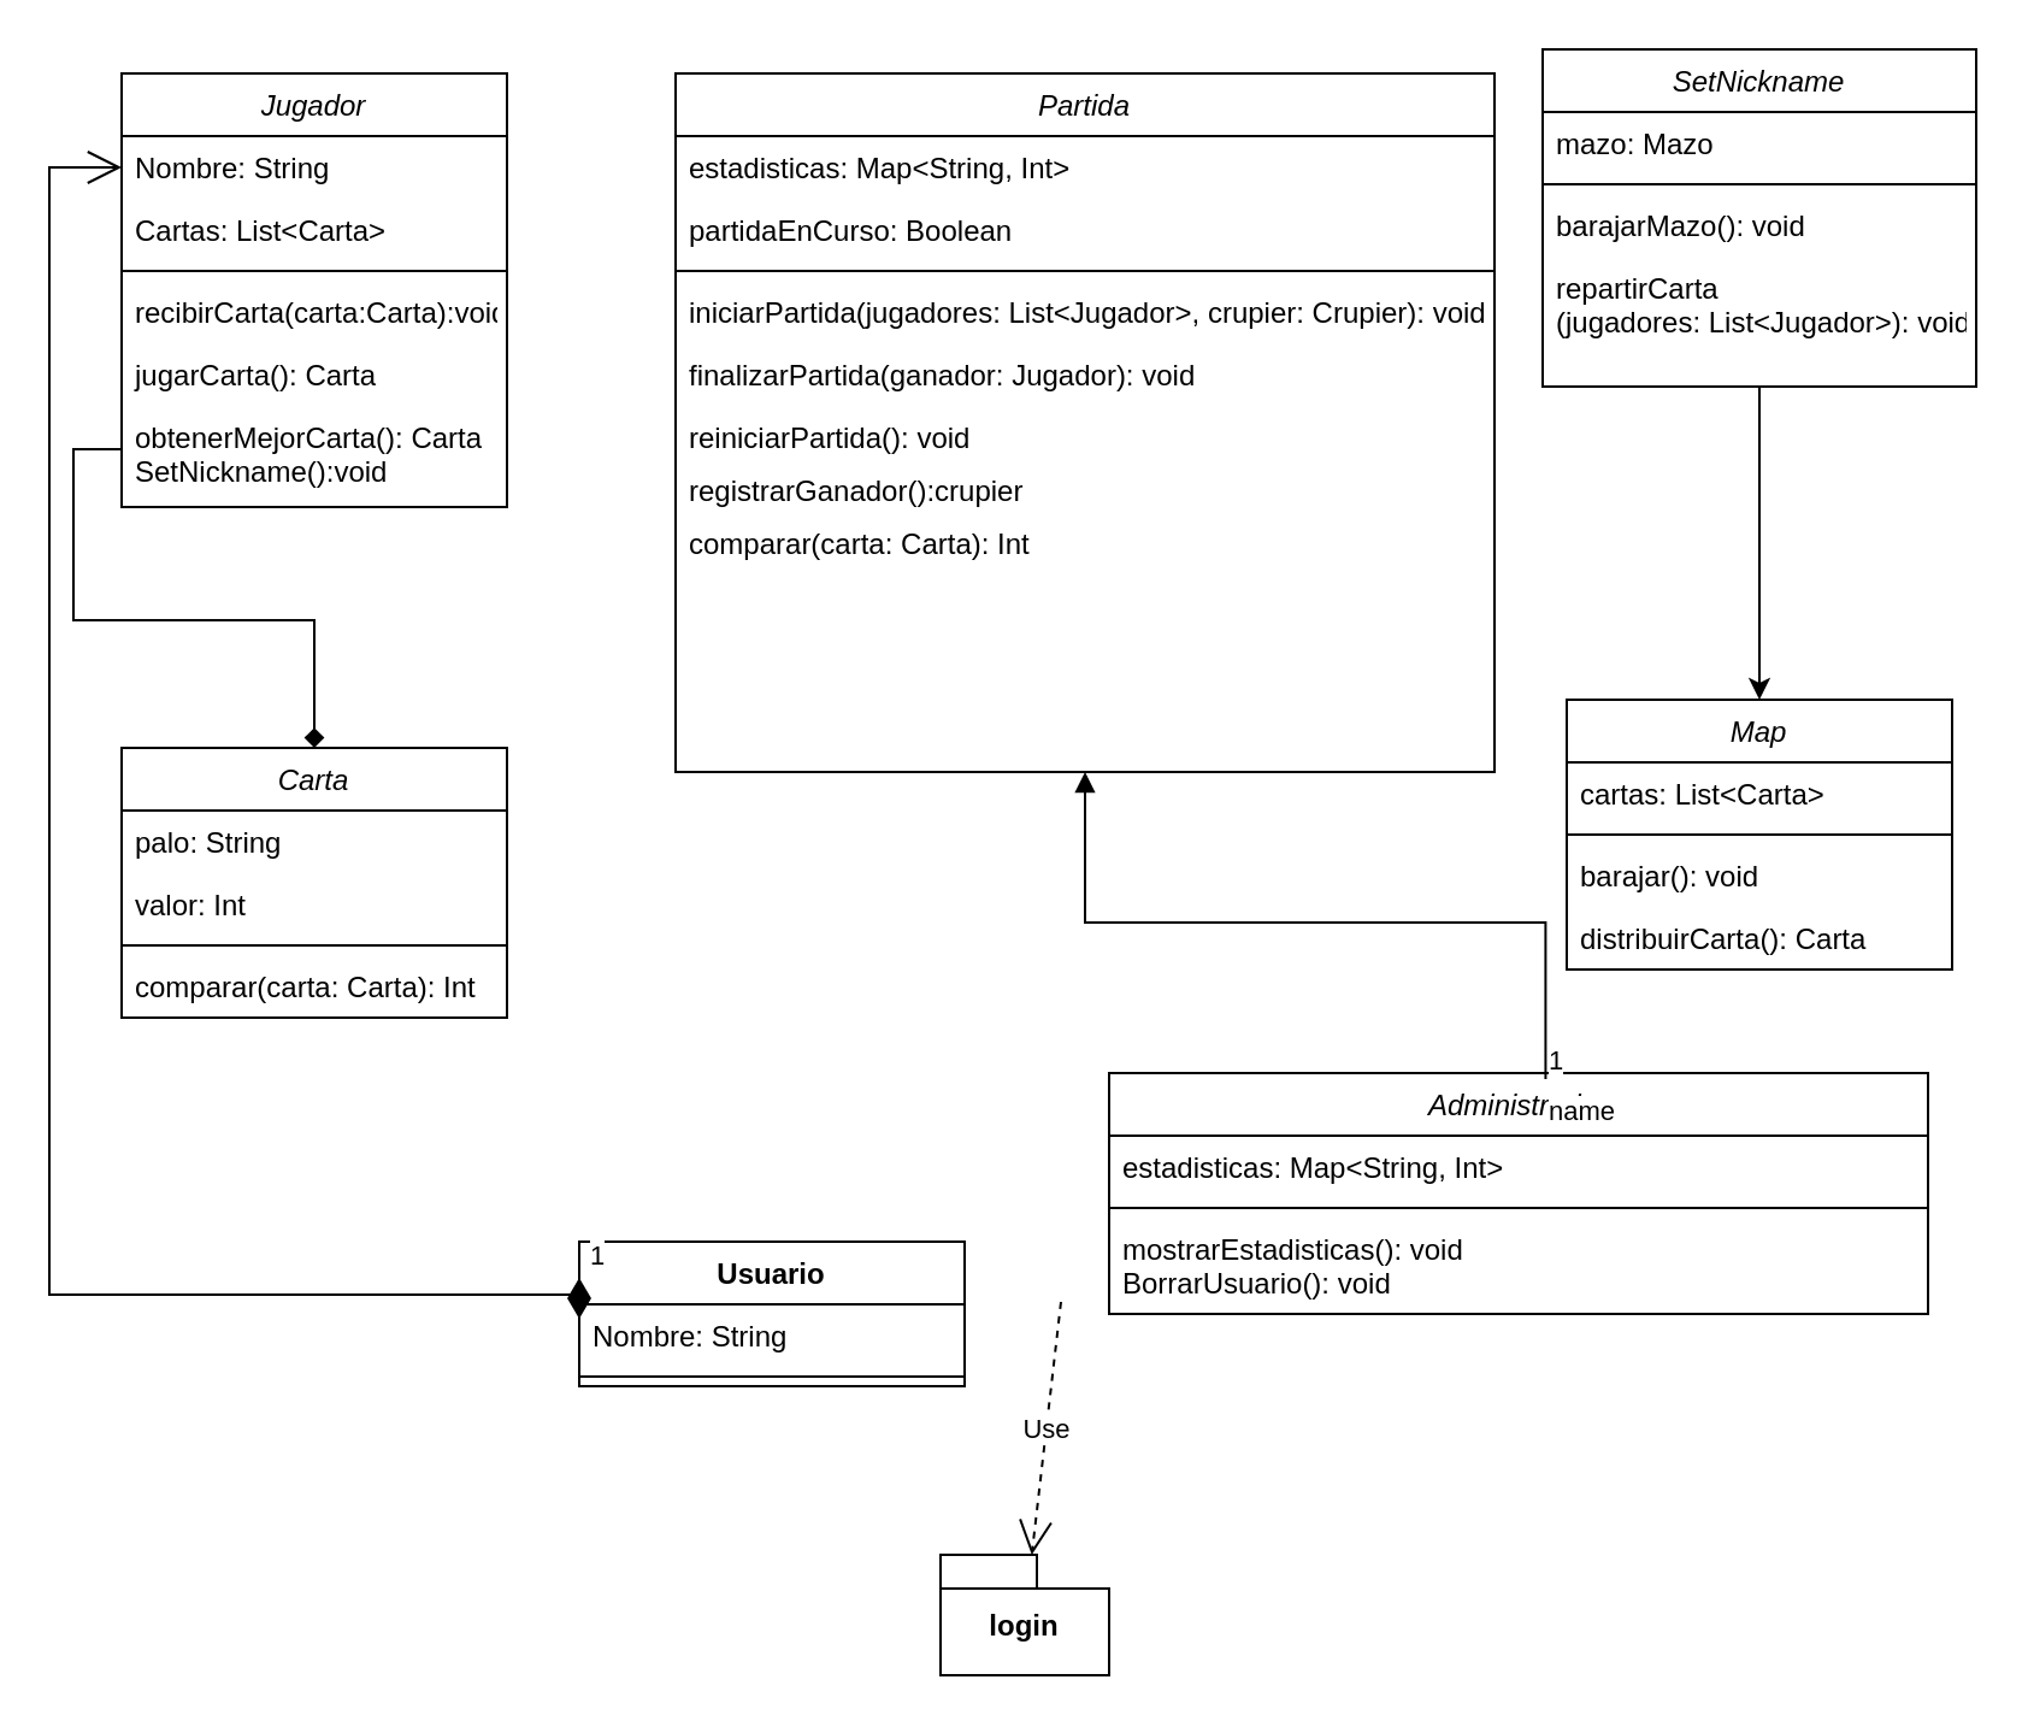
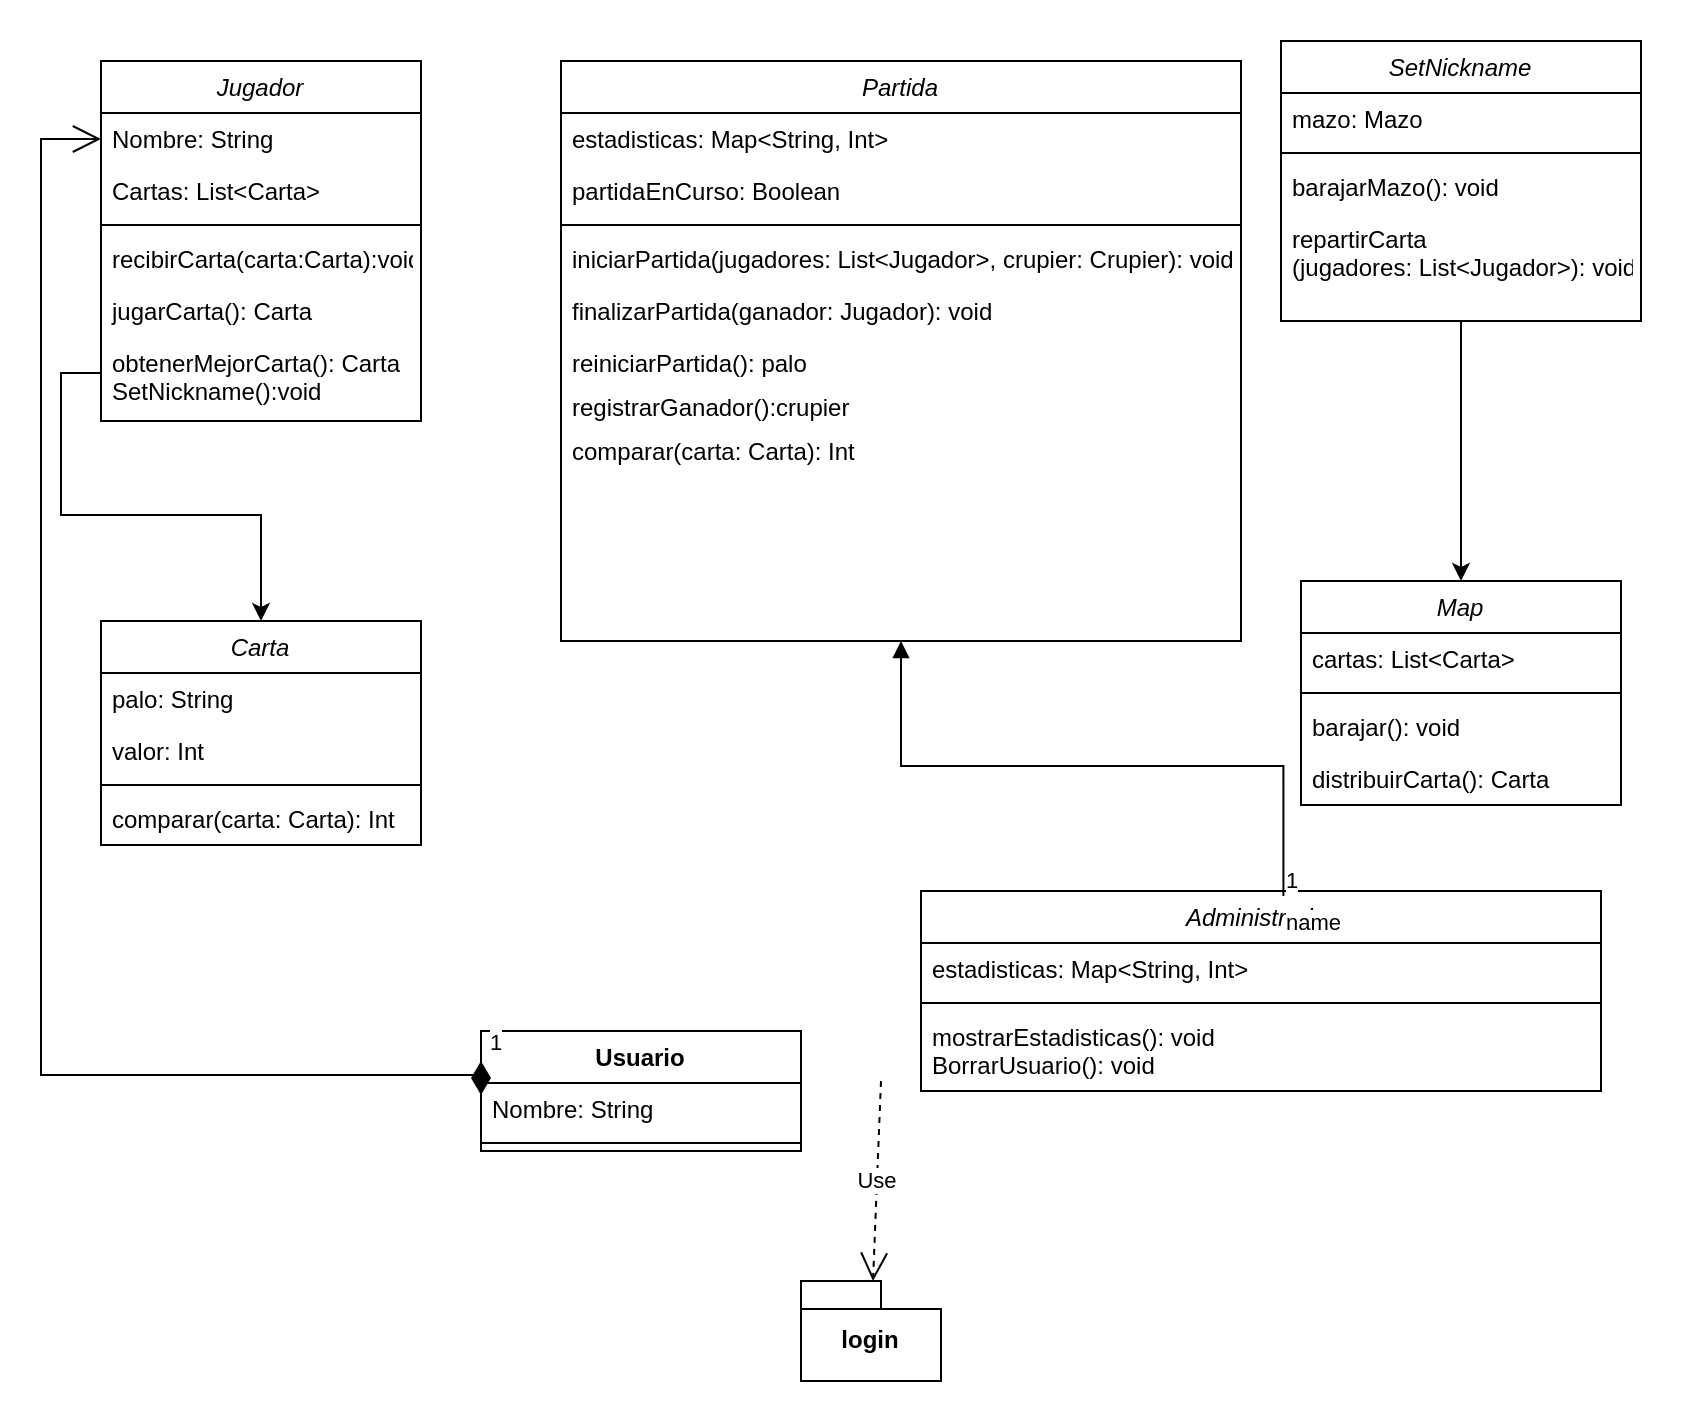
  <mxCell id="0" />
  <mxCell id="1" parent="0" />
  <mxCell id="2" value="Jugador" style="swimlane;fontStyle=2;align=center;verticalAlign=top;childLayout=stackLayout;horizontal=1;startSize=26;horizontalStack=0;resizeParent=1;resizeLast=0;collapsible=1;marginBottom=0;rounded=0;shadow=0;strokeWidth=1;" parent="1" vertex="1"><mxGeometry x="50" y="30" width="160" height="180" as="geometry"><mxRectangle x="230" y="140" width="160" height="26" as="alternateBounds" /></mxGeometry></mxCell>
  <mxCell id="3" value="Nombre: String" style="text;align=left;verticalAlign=top;spacingLeft=4;spacingRight=4;overflow=hidden;rotatable=0;points=[[0,0.5],[1,0.5]];portConstraint=eastwest;" parent="2" vertex="1"><mxGeometry y="26" width="160" height="26" as="geometry" /></mxCell>
  <mxCell id="4" value="Cartas: List&lt;Carta&gt;" style="text;align=left;verticalAlign=top;spacingLeft=4;spacingRight=4;overflow=hidden;rotatable=0;points=[[0,0.5],[1,0.5]];portConstraint=eastwest;rounded=0;shadow=0;html=0;" parent="2" vertex="1"><mxGeometry y="52" width="160" height="26" as="geometry" /></mxCell>
  <mxCell id="5" value="" style="line;html=1;strokeWidth=1;align=left;verticalAlign=middle;spacingTop=-1;spacingLeft=3;spacingRight=3;rotatable=0;labelPosition=right;points=[];portConstraint=eastwest;" parent="2" vertex="1"><mxGeometry y="78" width="160" height="8" as="geometry" /></mxCell>
  <mxCell id="6" value="recibirCarta(carta:Carta):void" style="text;align=left;verticalAlign=top;spacingLeft=4;spacingRight=4;overflow=hidden;rotatable=0;points=[[0,0.5],[1,0.5]];portConstraint=eastwest;" parent="2" vertex="1"><mxGeometry y="86" width="160" height="26" as="geometry" /></mxCell>
  <mxCell id="7" value="jugarCarta(): Carta" style="text;align=left;verticalAlign=top;spacingLeft=4;spacingRight=4;overflow=hidden;rotatable=0;points=[[0,0.5],[1,0.5]];portConstraint=eastwest;" vertex="1" parent="2"><mxGeometry y="112" width="160" height="26" as="geometry" /></mxCell>
  <mxCell id="8" value="obtenerMejorCarta(): Carta&#10;SetNickname():void" style="text;align=left;verticalAlign=top;spacingLeft=4;spacingRight=4;overflow=hidden;rotatable=0;points=[[0,0.5],[1,0.5]];portConstraint=eastwest;" vertex="1" parent="2"><mxGeometry y="138" width="160" height="36" as="geometry" /></mxCell>
  <mxCell id="9" style="edgeStyle=orthogonalEdgeStyle;rounded=0;orthogonalLoop=1;jettySize=auto;html=1;entryX=0.5;entryY=0;entryDx=0;entryDy=0;" edge="1" parent="1" source="10" target="24"><mxGeometry relative="1" as="geometry" /></mxCell>
  <mxCell id="10" value="SetNickname" style="swimlane;fontStyle=2;align=center;verticalAlign=top;childLayout=stackLayout;horizontal=1;startSize=26;horizontalStack=0;resizeParent=1;resizeLast=0;collapsible=1;marginBottom=0;rounded=0;shadow=0;strokeWidth=1;" vertex="1" parent="1"><mxGeometry x="640" y="20" width="180" height="140" as="geometry"><mxRectangle x="230" y="140" width="160" height="26" as="alternateBounds" /></mxGeometry></mxCell>
  <mxCell id="11" value="mazo: Mazo" style="text;align=left;verticalAlign=top;spacingLeft=4;spacingRight=4;overflow=hidden;rotatable=0;points=[[0,0.5],[1,0.5]];portConstraint=eastwest;" vertex="1" parent="10"><mxGeometry y="26" width="180" height="26" as="geometry" /></mxCell>
  <mxCell id="12" value="" style="line;html=1;strokeWidth=1;align=left;verticalAlign=middle;spacingTop=-1;spacingLeft=3;spacingRight=3;rotatable=0;labelPosition=right;points=[];portConstraint=eastwest;" vertex="1" parent="10"><mxGeometry y="52" width="180" height="8" as="geometry" /></mxCell>
  <mxCell id="13" value="barajarMazo(): void" style="text;align=left;verticalAlign=top;spacingLeft=4;spacingRight=4;overflow=hidden;rotatable=0;points=[[0,0.5],[1,0.5]];portConstraint=eastwest;" vertex="1" parent="10"><mxGeometry y="60" width="180" height="26" as="geometry" /></mxCell>
  <mxCell id="14" value="repartirCarta&#10;(jugadores: List&lt;Jugador&gt;): void" style="text;align=left;verticalAlign=top;spacingLeft=4;spacingRight=4;overflow=hidden;rotatable=0;points=[[0,0.5],[1,0.5]];portConstraint=eastwest;" vertex="1" parent="10"><mxGeometry y="86" width="180" height="44" as="geometry" /></mxCell>
  <mxCell id="15" value="Partida" style="swimlane;fontStyle=2;align=center;verticalAlign=top;childLayout=stackLayout;horizontal=1;startSize=26;horizontalStack=0;resizeParent=1;resizeLast=0;collapsible=1;marginBottom=0;rounded=0;shadow=0;strokeWidth=1;" vertex="1" parent="1"><mxGeometry x="280" y="30" width="340" height="290" as="geometry"><mxRectangle x="230" y="140" width="160" height="26" as="alternateBounds" /></mxGeometry></mxCell>
  <mxCell id="16" value="estadisticas: Map&lt;String, Int&gt;" style="text;align=left;verticalAlign=top;spacingLeft=4;spacingRight=4;overflow=hidden;rotatable=0;points=[[0,0.5],[1,0.5]];portConstraint=eastwest;" vertex="1" parent="15"><mxGeometry y="26" width="340" height="26" as="geometry" /></mxCell>
  <mxCell id="17" value="partidaEnCurso: Boolean" style="text;align=left;verticalAlign=top;spacingLeft=4;spacingRight=4;overflow=hidden;rotatable=0;points=[[0,0.5],[1,0.5]];portConstraint=eastwest;rounded=0;shadow=0;html=0;" vertex="1" parent="15"><mxGeometry y="52" width="340" height="26" as="geometry" /></mxCell>
  <mxCell id="18" value="" style="line;html=1;strokeWidth=1;align=left;verticalAlign=middle;spacingTop=-1;spacingLeft=3;spacingRight=3;rotatable=0;labelPosition=right;points=[];portConstraint=eastwest;" vertex="1" parent="15"><mxGeometry y="78" width="340" height="8" as="geometry" /></mxCell>
  <mxCell id="19" value="iniciarPartida(jugadores: List&lt;Jugador&gt;, crupier: Crupier): void&#10;" style="text;align=left;verticalAlign=top;spacingLeft=4;spacingRight=4;overflow=hidden;rotatable=0;points=[[0,0.5],[1,0.5]];portConstraint=eastwest;" vertex="1" parent="15"><mxGeometry y="86" width="340" height="26" as="geometry" /></mxCell>
  <mxCell id="20" value="finalizarPartida(ganador: Jugador): void" style="text;align=left;verticalAlign=top;spacingLeft=4;spacingRight=4;overflow=hidden;rotatable=0;points=[[0,0.5],[1,0.5]];portConstraint=eastwest;" vertex="1" parent="15"><mxGeometry y="112" width="340" height="26" as="geometry" /></mxCell>
- <mxCell id="21" value="reiniciarPartida(): void" style="text;align=left;verticalAlign=top;spacingLeft=4;spacingRight=4;overflow=hidden;rotatable=0;points=[[0,0.5],[1,0.5]];portConstraint=eastwest;" vertex="1" parent="15"><mxGeometry y="138" width="340" height="22" as="geometry" /></mxCell>
+ <mxCell id="21" value="reiniciarPartida(): palo" style="text;align=left;verticalAlign=top;spacingLeft=4;spacingRight=4;overflow=hidden;rotatable=0;points=[[0,0.5],[1,0.5]];portConstraint=eastwest;" vertex="1" parent="15"><mxGeometry y="138" width="340" height="22" as="geometry" /></mxCell>
  <mxCell id="22" value="registrarGanador():crupier" style="text;align=left;verticalAlign=top;spacingLeft=4;spacingRight=4;overflow=hidden;rotatable=0;points=[[0,0.5],[1,0.5]];portConstraint=eastwest;" vertex="1" parent="15"><mxGeometry y="160" width="340" height="22" as="geometry" /></mxCell>
  <mxCell id="23" value="comparar(carta: Carta): Int" style="text;align=left;verticalAlign=top;spacingLeft=4;spacingRight=4;overflow=hidden;rotatable=0;points=[[0,0.5],[1,0.5]];portConstraint=eastwest;" vertex="1" parent="15"><mxGeometry y="182" width="340" height="26" as="geometry" /></mxCell>
  <mxCell id="24" value="Map" style="swimlane;fontStyle=2;align=center;verticalAlign=top;childLayout=stackLayout;horizontal=1;startSize=26;horizontalStack=0;resizeParent=1;resizeLast=0;collapsible=1;marginBottom=0;rounded=0;shadow=0;strokeWidth=1;" vertex="1" parent="1"><mxGeometry x="650" y="290" width="160" height="112" as="geometry"><mxRectangle x="230" y="140" width="160" height="26" as="alternateBounds" /></mxGeometry></mxCell>
  <mxCell id="25" value="cartas: List&lt;Carta&gt;" style="text;align=left;verticalAlign=top;spacingLeft=4;spacingRight=4;overflow=hidden;rotatable=0;points=[[0,0.5],[1,0.5]];portConstraint=eastwest;" vertex="1" parent="24"><mxGeometry y="26" width="160" height="26" as="geometry" /></mxCell>
  <mxCell id="26" value="" style="line;html=1;strokeWidth=1;align=left;verticalAlign=middle;spacingTop=-1;spacingLeft=3;spacingRight=3;rotatable=0;labelPosition=right;points=[];portConstraint=eastwest;" vertex="1" parent="24"><mxGeometry y="52" width="160" height="8" as="geometry" /></mxCell>
  <mxCell id="27" value="barajar(): void" style="text;align=left;verticalAlign=top;spacingLeft=4;spacingRight=4;overflow=hidden;rotatable=0;points=[[0,0.5],[1,0.5]];portConstraint=eastwest;" vertex="1" parent="24"><mxGeometry y="60" width="160" height="26" as="geometry" /></mxCell>
  <mxCell id="28" value="distribuirCarta(): Carta" style="text;align=left;verticalAlign=top;spacingLeft=4;spacingRight=4;overflow=hidden;rotatable=0;points=[[0,0.5],[1,0.5]];portConstraint=eastwest;" vertex="1" parent="24"><mxGeometry y="86" width="160" height="26" as="geometry" /></mxCell>
  <mxCell id="29" value="Carta" style="swimlane;fontStyle=2;align=center;verticalAlign=top;childLayout=stackLayout;horizontal=1;startSize=26;horizontalStack=0;resizeParent=1;resizeLast=0;collapsible=1;marginBottom=0;rounded=0;shadow=0;strokeWidth=1;" vertex="1" parent="1"><mxGeometry x="50" y="310" width="160" height="112" as="geometry"><mxRectangle x="230" y="140" width="160" height="26" as="alternateBounds" /></mxGeometry></mxCell>
  <mxCell id="30" value="palo: String" style="text;align=left;verticalAlign=top;spacingLeft=4;spacingRight=4;overflow=hidden;rotatable=0;points=[[0,0.5],[1,0.5]];portConstraint=eastwest;" vertex="1" parent="29"><mxGeometry y="26" width="160" height="26" as="geometry" /></mxCell>
  <mxCell id="31" value="valor: Int" style="text;align=left;verticalAlign=top;spacingLeft=4;spacingRight=4;overflow=hidden;rotatable=0;points=[[0,0.5],[1,0.5]];portConstraint=eastwest;rounded=0;shadow=0;html=0;" vertex="1" parent="29"><mxGeometry y="52" width="160" height="26" as="geometry" /></mxCell>
  <mxCell id="32" value="" style="line;html=1;strokeWidth=1;align=left;verticalAlign=middle;spacingTop=-1;spacingLeft=3;spacingRight=3;rotatable=0;labelPosition=right;points=[];portConstraint=eastwest;" vertex="1" parent="29"><mxGeometry y="78" width="160" height="8" as="geometry" /></mxCell>
  <mxCell id="33" value="comparar(carta: Carta): Int" style="text;align=left;verticalAlign=top;spacingLeft=4;spacingRight=4;overflow=hidden;rotatable=0;points=[[0,0.5],[1,0.5]];portConstraint=eastwest;" vertex="1" parent="29"><mxGeometry y="86" width="160" height="26" as="geometry" /></mxCell>
- <mxCell id="34" style="edgeStyle=orthogonalEdgeStyle;rounded=0;orthogonalLoop=1;jettySize=auto;html=1;entryX=0.5;entryY=0;entryDx=0;entryDy=0;endArrow=diamond;" edge="1" parent="1" source="8" target="29"><mxGeometry relative="1" as="geometry" /></mxCell>
+ <mxCell id="34" style="edgeStyle=orthogonalEdgeStyle;rounded=0;orthogonalLoop=1;jettySize=auto;html=1;entryX=0.5;entryY=0;entryDx=0;entryDy=0;" edge="1" parent="1" source="8" target="29"><mxGeometry relative="1" as="geometry" /></mxCell>
  <mxCell id="35" value="Administrador" style="swimlane;fontStyle=2;align=center;verticalAlign=top;childLayout=stackLayout;horizontal=1;startSize=26;horizontalStack=0;resizeParent=1;resizeLast=0;collapsible=1;marginBottom=0;rounded=0;shadow=0;strokeWidth=1;" vertex="1" parent="1"><mxGeometry x="460" y="445" width="340" height="100" as="geometry"><mxRectangle x="230" y="140" width="160" height="26" as="alternateBounds" /></mxGeometry></mxCell>
  <mxCell id="36" value="estadisticas: Map&lt;String, Int&gt;" style="text;align=left;verticalAlign=top;spacingLeft=4;spacingRight=4;overflow=hidden;rotatable=0;points=[[0,0.5],[1,0.5]];portConstraint=eastwest;" vertex="1" parent="35"><mxGeometry y="26" width="340" height="26" as="geometry" /></mxCell>
  <mxCell id="37" value="" style="line;html=1;strokeWidth=1;align=left;verticalAlign=middle;spacingTop=-1;spacingLeft=3;spacingRight=3;rotatable=0;labelPosition=right;points=[];portConstraint=eastwest;" vertex="1" parent="35"><mxGeometry y="52" width="340" height="8" as="geometry" /></mxCell>
  <mxCell id="38" value="mostrarEstadisticas(): void&#10;BorrarUsuario(): void" style="text;align=left;verticalAlign=top;spacingLeft=4;spacingRight=4;overflow=hidden;rotatable=0;points=[[0,0.5],[1,0.5]];portConstraint=eastwest;" vertex="1" parent="35"><mxGeometry y="60" width="340" height="40" as="geometry" /></mxCell>
  <mxCell id="39" value="Use" style="endArrow=open;endSize=12;dashed=1;html=1;rounded=0;" edge="1" parent="1" target="40"><mxGeometry width="160" relative="1" as="geometry"><mxPoint x="440" y="540" as="sourcePoint" /><mxPoint x="600" y="540" as="targetPoint" /></mxGeometry></mxCell>
- <mxCell id="40" value="login" style="shape=folder;fontStyle=1;spacingTop=10;tabWidth=40;tabHeight=14;tabPosition=left;html=1;whiteSpace=wrap;" vertex="1" parent="1"><mxGeometry x="390" y="645" width="70" height="50" as="geometry" /></mxCell>
+ <mxCell id="40" value="login" style="shape=folder;fontStyle=1;spacingTop=10;tabWidth=40;tabHeight=14;tabPosition=left;html=1;whiteSpace=wrap;" vertex="1" parent="1"><mxGeometry x="400" y="640" width="70" height="50" as="geometry" /></mxCell>
  <mxCell id="41" value="Usuario" style="swimlane;fontStyle=1;align=center;verticalAlign=top;childLayout=stackLayout;horizontal=1;startSize=26;horizontalStack=0;resizeParent=1;resizeParentMax=0;resizeLast=0;collapsible=1;marginBottom=0;whiteSpace=wrap;html=1;" vertex="1" parent="1"><mxGeometry x="240" y="515" width="160" height="60" as="geometry" /></mxCell>
  <mxCell id="42" value="Nombre: String" style="text;strokeColor=none;fillColor=none;align=left;verticalAlign=top;spacingLeft=4;spacingRight=4;overflow=hidden;rotatable=0;points=[[0,0.5],[1,0.5]];portConstraint=eastwest;whiteSpace=wrap;html=1;" vertex="1" parent="41"><mxGeometry y="26" width="160" height="26" as="geometry" /></mxCell>
  <mxCell id="43" value="" style="line;strokeWidth=1;fillColor=none;align=left;verticalAlign=middle;spacingTop=-1;spacingLeft=3;spacingRight=3;rotatable=0;labelPosition=right;points=[];portConstraint=eastwest;strokeColor=inherit;" vertex="1" parent="41"><mxGeometry y="52" width="160" height="8" as="geometry" /></mxCell>
  <mxCell id="44" value="1" style="endArrow=open;html=1;endSize=12;startArrow=diamondThin;startSize=14;startFill=1;edgeStyle=orthogonalEdgeStyle;align=left;verticalAlign=bottom;rounded=0;exitX=0;exitY=0.25;exitDx=0;exitDy=0;entryX=0;entryY=0.5;entryDx=0;entryDy=0;" edge="1" parent="1" source="41" target="3"><mxGeometry x="-1" y="3" relative="1" as="geometry"><mxPoint x="340" y="280" as="sourcePoint" /><mxPoint x="500" y="280" as="targetPoint" /><Array as="points"><mxPoint x="20" y="537" /><mxPoint x="20" y="69" /></Array></mxGeometry></mxCell>
  <mxCell id="45" value="name" style="endArrow=block;endFill=1;html=1;edgeStyle=orthogonalEdgeStyle;align=left;verticalAlign=top;rounded=0;exitX=0.533;exitY=0.025;exitDx=0;exitDy=0;exitPerimeter=0;entryX=0.5;entryY=1;entryDx=0;entryDy=0;" edge="1" parent="1" source="35" target="15"><mxGeometry x="-1" relative="1" as="geometry"><mxPoint x="340" y="280" as="sourcePoint" /><mxPoint x="500" y="280" as="targetPoint" /></mxGeometry></mxCell>
  <mxCell id="46" value="1" style="edgeLabel;resizable=0;html=1;align=left;verticalAlign=bottom;" connectable="0" vertex="1" parent="45"><mxGeometry x="-1" relative="1" as="geometry" /></mxCell>
